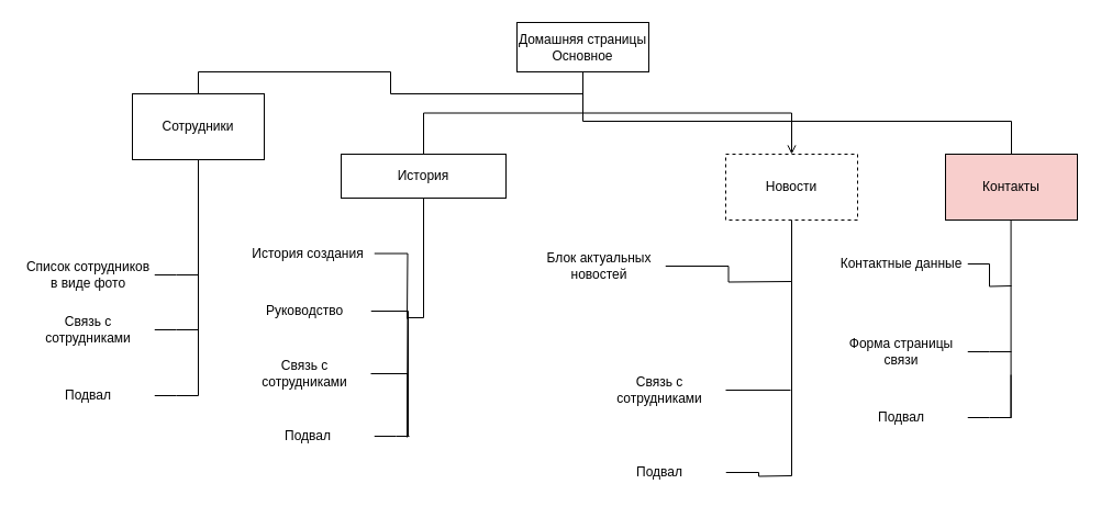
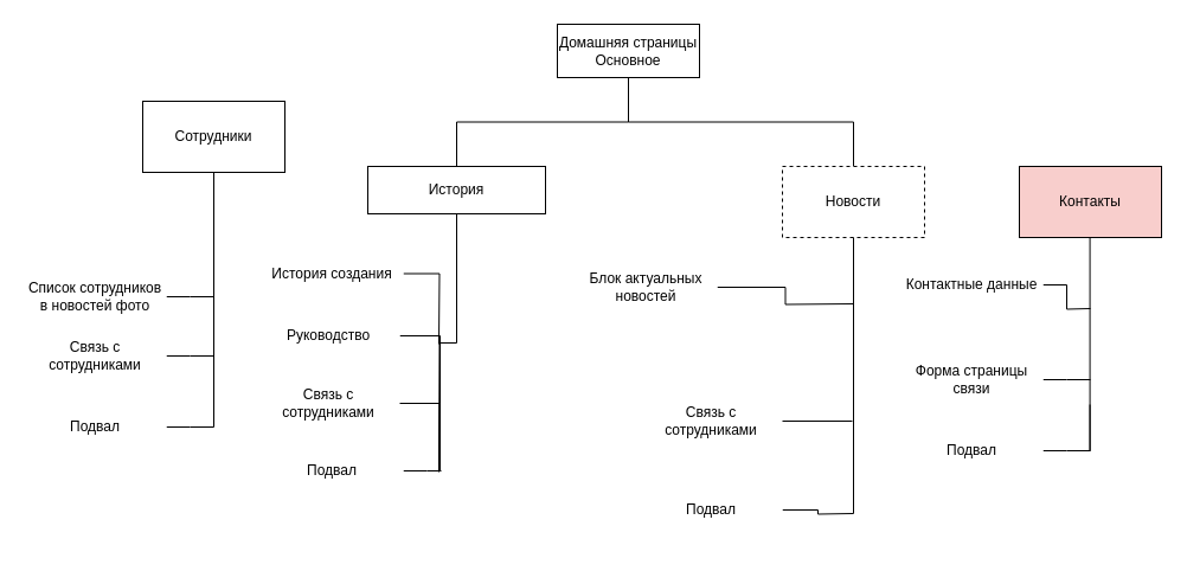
  <mxCell id="0" />
  <mxCell id="1" parent="0" />
- <mxCell id="2" style="edgeStyle=orthogonalEdgeStyle;rounded=0;orthogonalLoop=1;jettySize=auto;html=1;exitX=0.5;exitY=1;exitDx=0;exitDy=0;entryX=0.5;entryY=0;entryDx=0;entryDy=0;endArrow=none;endFill=0;" edge="1" parent="1" source="6" target="8"><mxGeometry relative="1" as="geometry" /></mxCell>
  <mxCell id="3" style="edgeStyle=orthogonalEdgeStyle;rounded=0;orthogonalLoop=1;jettySize=auto;html=1;exitX=0.5;exitY=1;exitDx=0;exitDy=0;entryX=0.5;entryY=0;entryDx=0;entryDy=0;endArrow=none;endFill=0;" edge="1" parent="1" source="6" target="10"><mxGeometry relative="1" as="geometry" /></mxCell>
- <mxCell id="4" style="edgeStyle=orthogonalEdgeStyle;rounded=0;orthogonalLoop=1;jettySize=auto;html=1;exitX=0.5;exitY=1;exitDx=0;exitDy=0;endArrow=open;endFill=0;" edge="1" parent="1" source="6" target="11"><mxGeometry relative="1" as="geometry" /></mxCell>
- <mxCell id="5" style="edgeStyle=orthogonalEdgeStyle;rounded=0;orthogonalLoop=1;jettySize=auto;html=1;exitX=0.5;exitY=1;exitDx=0;exitDy=0;endArrow=none;endFill=0;entryX=0.5;entryY=0;entryDx=0;entryDy=0;" edge="1" parent="1" source="6" target="13"><mxGeometry relative="1" as="geometry"><mxPoint x="550" y="80" as="sourcePoint" /><Array as="points"><mxPoint x="530" y="110" /><mxPoint x="920" y="110" /></Array></mxGeometry></mxCell>
+ <mxCell id="4" style="edgeStyle=orthogonalEdgeStyle;rounded=0;orthogonalLoop=1;jettySize=auto;html=1;exitX=0.5;exitY=1;exitDx=0;exitDy=0;endArrow=none;endFill=0;" edge="1" parent="1" source="6" target="11"><mxGeometry relative="1" as="geometry" /></mxCell>
  <mxCell id="6" value="Домашняя страницы Основное" style="rounded=0;whiteSpace=wrap;html=1;" vertex="1" parent="1"><mxGeometry x="470" y="20" width="120" height="45" as="geometry" /></mxCell>
  <mxCell id="7" style="edgeStyle=orthogonalEdgeStyle;rounded=0;orthogonalLoop=1;jettySize=auto;html=1;exitX=0.5;exitY=1;exitDx=0;exitDy=0;endArrow=none;endFill=0;" edge="1" parent="1" source="8"><mxGeometry relative="1" as="geometry"><mxPoint x="180" y="360" as="targetPoint" /></mxGeometry></mxCell>
  <mxCell id="8" value="Сотрудники" style="rounded=0;whiteSpace=wrap;html=1;" vertex="1" parent="1"><mxGeometry x="120" y="85" width="120" height="60" as="geometry" /></mxCell>
  <mxCell id="9" style="edgeStyle=orthogonalEdgeStyle;rounded=0;orthogonalLoop=1;jettySize=auto;html=1;exitX=0.5;exitY=1;exitDx=0;exitDy=0;endArrow=none;endFill=0;" edge="1" parent="1" source="10"><mxGeometry relative="1" as="geometry"><mxPoint x="370" y="398" as="targetPoint" /></mxGeometry></mxCell>
  <mxCell id="10" value="История" style="rounded=0;whiteSpace=wrap;html=1;" vertex="1" parent="1"><mxGeometry x="310" y="140" width="150" height="40" as="geometry" /></mxCell>
  <mxCell id="11" value="Новости" style="rounded=0;whiteSpace=wrap;html=1;dashed=1;" vertex="1" parent="1"><mxGeometry x="660" y="140" width="120" height="60" as="geometry" /></mxCell>
  <mxCell id="12" style="edgeStyle=orthogonalEdgeStyle;rounded=0;orthogonalLoop=1;jettySize=auto;html=1;exitX=0.5;exitY=1;exitDx=0;exitDy=0;endArrow=none;endFill=0;" edge="1" parent="1"><mxGeometry relative="1" as="geometry"><mxPoint x="919.58" y="341" as="targetPoint" /><Array as="points"><mxPoint x="919.58" y="380" /><mxPoint x="919.58" y="380" /></Array><mxPoint x="919.58" y="160" as="sourcePoint" /></mxGeometry></mxCell>
  <mxCell id="13" value="Контакты" style="rounded=0;whiteSpace=wrap;html=1;fillColor=#f8cecc;" vertex="1" parent="1"><mxGeometry x="860" y="140" width="120" height="60" as="geometry" /></mxCell>
  <mxCell id="14" style="edgeStyle=orthogonalEdgeStyle;rounded=0;orthogonalLoop=1;jettySize=auto;html=1;exitX=1;exitY=0.5;exitDx=0;exitDy=0;endArrow=none;endFill=0;" edge="1" parent="1" source="15"><mxGeometry relative="1" as="geometry"><mxPoint x="180" y="250" as="targetPoint" /></mxGeometry></mxCell>
- <mxCell id="15" value="Список сотрудников в виде фото" style="rounded=0;whiteSpace=wrap;html=1;fillColor=default;strokeColor=none;" vertex="1" parent="1"><mxGeometry x="20" y="220" width="120" height="60" as="geometry" /></mxCell>
+ <mxCell id="15" value="Список сотрудников в новостей фото" style="rounded=0;whiteSpace=wrap;html=1;fillColor=default;strokeColor=none;" vertex="1" parent="1"><mxGeometry x="20" y="220" width="120" height="60" as="geometry" /></mxCell>
  <mxCell id="16" style="edgeStyle=orthogonalEdgeStyle;rounded=0;orthogonalLoop=1;jettySize=auto;html=1;exitX=1;exitY=0.5;exitDx=0;exitDy=0;endArrow=none;endFill=0;" edge="1" parent="1" source="17"><mxGeometry relative="1" as="geometry"><mxPoint x="180" y="300" as="targetPoint" /></mxGeometry></mxCell>
  <mxCell id="17" value="Связь с сотрудниками" style="rounded=0;whiteSpace=wrap;html=1;strokeColor=none;" vertex="1" parent="1"><mxGeometry x="20" y="270" width="120" height="60" as="geometry" /></mxCell>
  <mxCell id="18" style="edgeStyle=orthogonalEdgeStyle;rounded=0;orthogonalLoop=1;jettySize=auto;html=1;exitX=1;exitY=0.5;exitDx=0;exitDy=0;endArrow=none;endFill=0;" edge="1" parent="1" source="19"><mxGeometry relative="1" as="geometry"><mxPoint x="180" y="360" as="targetPoint" /></mxGeometry></mxCell>
  <mxCell id="19" value="Подвал" style="rounded=0;whiteSpace=wrap;html=1;strokeColor=none;" vertex="1" parent="1"><mxGeometry x="20" y="330" width="120" height="60" as="geometry" /></mxCell>
  <mxCell id="20" style="edgeStyle=orthogonalEdgeStyle;rounded=0;orthogonalLoop=1;jettySize=auto;html=1;exitX=1;exitY=0.5;exitDx=0;exitDy=0;endArrow=none;endFill=0;" edge="1" parent="1" source="21"><mxGeometry relative="1" as="geometry"><mxPoint x="370" y="290" as="targetPoint" /></mxGeometry></mxCell>
  <mxCell id="21" value="История создания" style="rounded=0;whiteSpace=wrap;html=1;strokeColor=none;" vertex="1" parent="1"><mxGeometry x="220" y="213" width="120" height="35" as="geometry" /></mxCell>
  <mxCell id="22" style="edgeStyle=orthogonalEdgeStyle;rounded=0;orthogonalLoop=1;jettySize=auto;html=1;exitX=1;exitY=0.5;exitDx=0;exitDy=0;endArrow=none;endFill=0;" edge="1" parent="1" source="23"><mxGeometry relative="1" as="geometry"><mxPoint x="370" y="397" as="targetPoint" /><Array as="points"><mxPoint x="371" y="283" /><mxPoint x="371" y="397" /><mxPoint x="370" y="397" /></Array></mxGeometry></mxCell>
  <mxCell id="23" value="Руководство&lt;span id=&quot;docs-internal-guid-d5048df0-7fff-7661-fb04-355db28b799f&quot;&gt;&lt;/span&gt;" style="rounded=0;whiteSpace=wrap;html=1;strokeColor=none;" vertex="1" parent="1"><mxGeometry x="217" y="253" width="120" height="60" as="geometry" /></mxCell>
  <mxCell id="24" style="edgeStyle=orthogonalEdgeStyle;rounded=0;orthogonalLoop=1;jettySize=auto;html=1;endArrow=none;endFill=0;" edge="1" parent="1" source="26"><mxGeometry relative="1" as="geometry"><mxPoint x="720" y="256" as="targetPoint" /><mxPoint x="664" y="260" as="sourcePoint" /></mxGeometry></mxCell>
  <mxCell id="25" style="edgeStyle=orthogonalEdgeStyle;rounded=0;orthogonalLoop=1;jettySize=auto;html=1;exitX=0.5;exitY=1;exitDx=0;exitDy=0;endArrow=none;endFill=0;" edge="1" parent="1" source="11"><mxGeometry relative="1" as="geometry"><mxPoint x="720" y="433" as="targetPoint" /><mxPoint x="719.58" y="260" as="sourcePoint" /></mxGeometry></mxCell>
  <mxCell id="26" value="Блок актуальных новостей" style="rounded=0;whiteSpace=wrap;html=1;strokeColor=none;" vertex="1" parent="1"><mxGeometry x="485" y="212" width="120" height="60" as="geometry" /></mxCell>
  <mxCell id="27" style="edgeStyle=orthogonalEdgeStyle;rounded=0;orthogonalLoop=1;jettySize=auto;html=1;endArrow=none;endFill=0;" edge="1" parent="1" source="40"><mxGeometry relative="1" as="geometry"><mxPoint x="720" y="433" as="targetPoint" /><mxPoint x="664" y="500" as="sourcePoint" /></mxGeometry></mxCell>
  <mxCell id="28" style="edgeStyle=orthogonalEdgeStyle;rounded=0;orthogonalLoop=1;jettySize=auto;html=1;exitX=1;exitY=0.5;exitDx=0;exitDy=0;endArrow=none;endFill=0;" edge="1" parent="1" source="29"><mxGeometry relative="1" as="geometry"><mxPoint x="920" y="260" as="targetPoint" /></mxGeometry></mxCell>
  <mxCell id="29" value="Контактные данные" style="rounded=0;whiteSpace=wrap;html=1;strokeColor=none;" vertex="1" parent="1"><mxGeometry x="760" y="210" width="120" height="60" as="geometry" /></mxCell>
  <mxCell id="30" style="edgeStyle=orthogonalEdgeStyle;rounded=0;orthogonalLoop=1;jettySize=auto;html=1;exitX=1;exitY=0.5;exitDx=0;exitDy=0;endArrow=none;endFill=0;" edge="1" parent="1" source="31"><mxGeometry relative="1" as="geometry"><mxPoint x="920" y="320" as="targetPoint" /></mxGeometry></mxCell>
  <mxCell id="31" value="Форма страницы связи" style="rounded=0;whiteSpace=wrap;html=1;strokeColor=none;" vertex="1" parent="1"><mxGeometry x="760" y="290" width="120" height="60" as="geometry" /></mxCell>
  <mxCell id="32" style="edgeStyle=orthogonalEdgeStyle;rounded=0;orthogonalLoop=1;jettySize=auto;html=1;exitX=1;exitY=0.5;exitDx=0;exitDy=0;endArrow=none;endFill=0;" edge="1" parent="1" source="33"><mxGeometry relative="1" as="geometry"><mxPoint x="920" y="380" as="targetPoint" /></mxGeometry></mxCell>
  <mxCell id="33" value="Подвал" style="rounded=0;whiteSpace=wrap;html=1;strokeColor=none;" vertex="1" parent="1"><mxGeometry x="760" y="350" width="120" height="60" as="geometry" /></mxCell>
  <mxCell id="34" value="Связь с сотрудниками&lt;span id=&quot;docs-internal-guid-d5048df0-7fff-7661-fb04-355db28b799f&quot;&gt;&lt;/span&gt;" style="rounded=0;whiteSpace=wrap;html=1;strokeColor=none;" vertex="1" parent="1"><mxGeometry x="217" y="310" width="120" height="60" as="geometry" /></mxCell>
  <mxCell id="35" style="edgeStyle=orthogonalEdgeStyle;rounded=0;orthogonalLoop=1;jettySize=auto;html=1;endArrow=none;endFill=0;" edge="1" parent="1" source="34"><mxGeometry relative="1" as="geometry"><mxPoint x="370" y="397" as="targetPoint" /><mxPoint x="340" y="338" as="sourcePoint" /></mxGeometry></mxCell>
  <mxCell id="36" style="edgeStyle=orthogonalEdgeStyle;rounded=0;orthogonalLoop=1;jettySize=auto;html=1;endArrow=none;endFill=0;" edge="1" parent="1" source="37"><mxGeometry relative="1" as="geometry"><mxPoint x="372" y="397" as="targetPoint" /><mxPoint x="340" y="386" as="sourcePoint" /></mxGeometry></mxCell>
  <mxCell id="37" value="Подвал" style="rounded=0;whiteSpace=wrap;html=1;strokeColor=none;" vertex="1" parent="1"><mxGeometry x="220" y="367" width="120" height="60" as="geometry" /></mxCell>
  <mxCell id="38" value="Связь с сотрудниками&lt;span id=&quot;docs-internal-guid-d5048df0-7fff-7661-fb04-355db28b799f&quot;&gt;&lt;/span&gt;" style="rounded=0;whiteSpace=wrap;html=1;strokeColor=none;" vertex="1" parent="1"><mxGeometry x="540" y="325" width="120" height="60" as="geometry" /></mxCell>
  <mxCell id="39" style="edgeStyle=orthogonalEdgeStyle;rounded=0;orthogonalLoop=1;jettySize=auto;html=1;endArrow=none;endFill=0;" edge="1" parent="1" source="38"><mxGeometry relative="1" as="geometry"><mxPoint x="719" y="355" as="targetPoint" /><mxPoint x="660" y="356" as="sourcePoint" /></mxGeometry></mxCell>
  <mxCell id="40" value="Подвал" style="rounded=0;whiteSpace=wrap;html=1;strokeColor=none;" vertex="1" parent="1"><mxGeometry x="540" y="400" width="120" height="60" as="geometry" /></mxCell>
